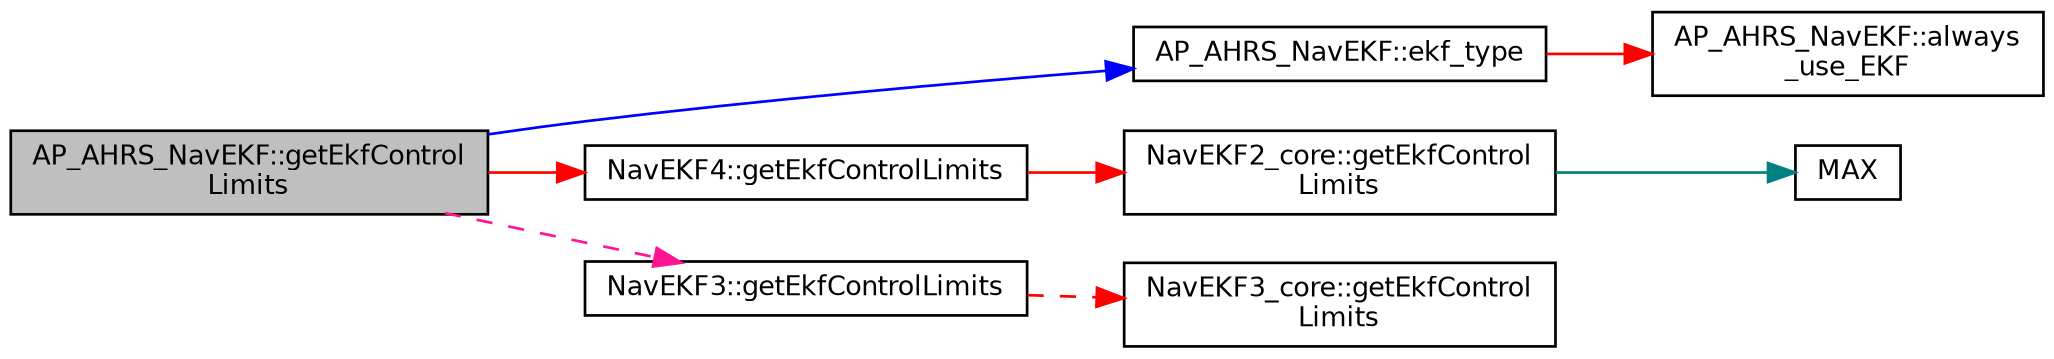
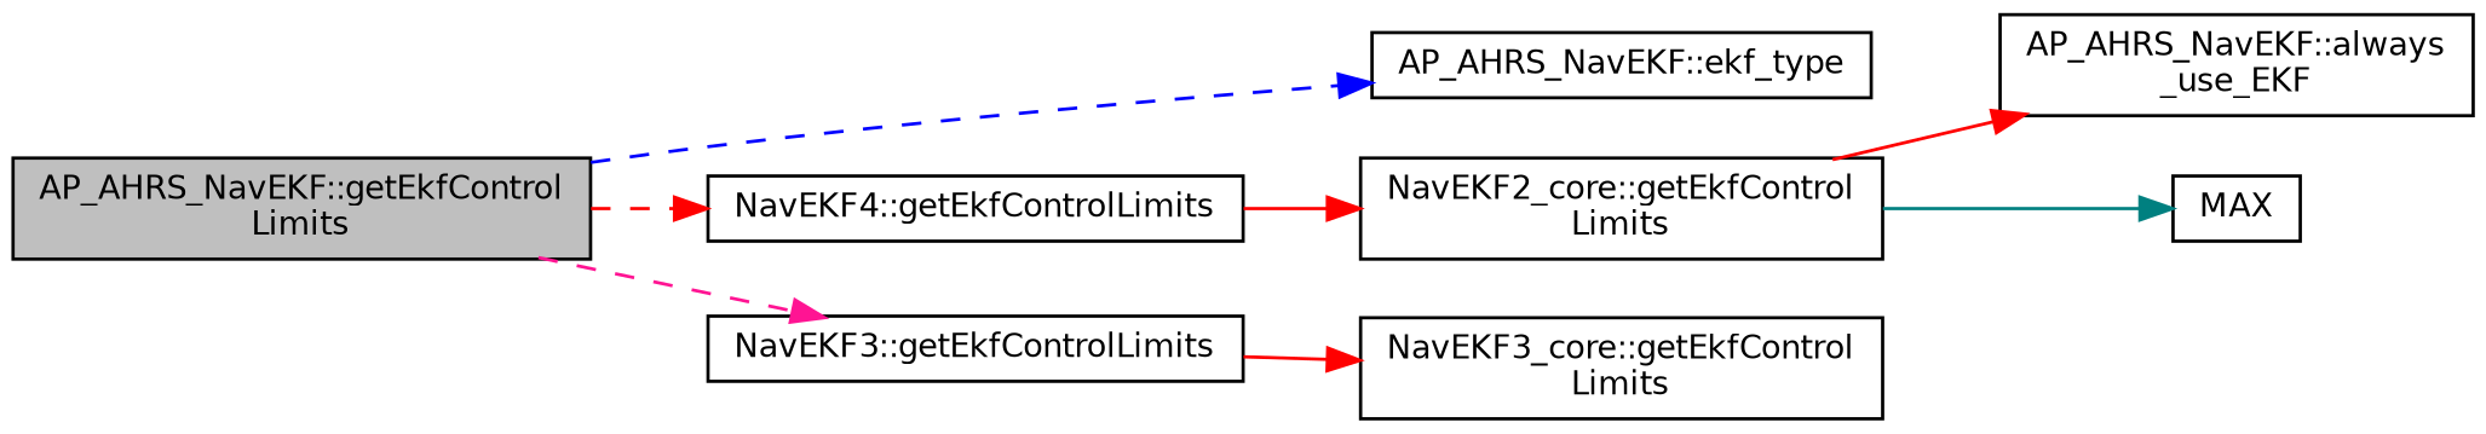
  digraph {
    rankdir=LR
    node [color=black fillcolor=white fontname=Helvetica fontsize=10 shape=record style=filled]
    edge [color=red fontname=Helvetica fontsize=10 labelfontname=Helvetica labelfontsize=10 style=solid]
    n1 [fillcolor=grey75 fontcolor=black height=0.2 label="AP_AHRS_NavEKF::getEkfControl\lLimits" width=0.4]
    n2 [height=0.2 label="AP_AHRS_NavEKF::ekf_type" width=0.4]
    n3 [height=0.2 label="NavEKF4::getEkfControlLimits" width=0.4]
    n4 [height=0.2 label="NavEKF3::getEkfControlLimits" width=0.4]
    n5 [height=0.2 label="AP_AHRS_NavEKF::always\l_use_EKF" width=0.4]
    n6 [height=0.2 label="NavEKF2_core::getEkfControl\lLimits" width=0.4]
    n7 [height=0.2 label="NavEKF3_core::getEkfControl\lLimits" width=0.4]
    n8 [height=0.2 label=MAX width=0.4]
-   n1 -> n2 [color=blue]
-   n1 -> n3
+   n1 -> n2 [color=blue style=dashed]
+   n1 -> n3 [style=dashed]
    n1 -> n4 [color=deeppink style=dashed]
-   n2 -> n5
+   n6 -> n5
    n3 -> n6
-   n4 -> n7 [style=dashed]
+   n4 -> n7
    n6 -> n8 [color=teal]
  }
